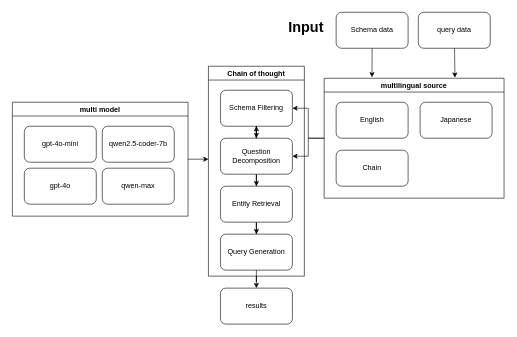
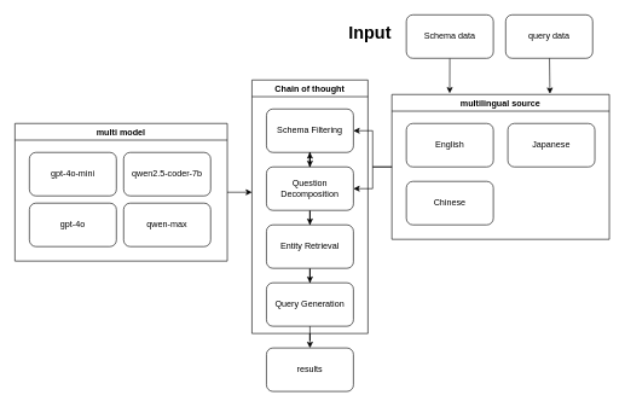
  <mxCell id="0" />
  <mxCell id="1" parent="0" />
  <mxCell id="2" style="edgeStyle=orthogonalEdgeStyle;rounded=0;orthogonalLoop=1;jettySize=auto;html=1;entryX=1;entryY=0.5;entryDx=0;entryDy=0;" parent="1" source="4" target="17" edge="1"><mxGeometry relative="1" as="geometry" /></mxCell>
  <mxCell id="3" style="edgeStyle=orthogonalEdgeStyle;rounded=0;orthogonalLoop=1;jettySize=auto;html=1;entryX=1;entryY=0.5;entryDx=0;entryDy=0;" parent="1" source="4" target="14" edge="1"><mxGeometry relative="1" as="geometry" /></mxCell>
  <mxCell id="4" value="multilingual source" style="swimlane;whiteSpace=wrap;html=1;" parent="1" vertex="1"><mxGeometry x="540" y="130" width="300" height="200" as="geometry" /></mxCell>
  <mxCell id="5" value="English" style="rounded=1;whiteSpace=wrap;html=1;" parent="4" vertex="1"><mxGeometry x="20" y="40" width="120" height="60" as="geometry" /></mxCell>
- <mxCell id="6" value="Chain" style="rounded=1;whiteSpace=wrap;html=1;" parent="4" vertex="1"><mxGeometry x="20" y="120" width="120" height="60" as="geometry" /></mxCell>
+ <mxCell id="6" value="Chinese" style="rounded=1;whiteSpace=wrap;html=1;" parent="4" vertex="1"><mxGeometry x="20" y="120" width="120" height="60" as="geometry" /></mxCell>
  <mxCell id="7" value="Japanese" style="rounded=1;whiteSpace=wrap;html=1;" parent="4" vertex="1"><mxGeometry x="160" y="40" width="120" height="60" as="geometry" /></mxCell>
  <mxCell id="8" style="rounded=0;orthogonalLoop=1;jettySize=auto;html=1;entryX=0.266;entryY=-0.008;entryDx=0;entryDy=0;entryPerimeter=0;" parent="1" source="9" edge="1" target="4"><mxGeometry relative="1" as="geometry"><mxPoint x="627" y="210" as="targetPoint" /></mxGeometry></mxCell>
  <mxCell id="9" value="Schema data" style="rounded=1;whiteSpace=wrap;html=1;" parent="1" vertex="1"><mxGeometry x="560" y="20" width="120" height="60" as="geometry" /></mxCell>
  <mxCell id="10" value="query data" style="rounded=1;whiteSpace=wrap;html=1;" parent="1" vertex="1"><mxGeometry x="697" y="20" width="120" height="60" as="geometry" /></mxCell>
  <mxCell id="11" style="rounded=0;orthogonalLoop=1;jettySize=auto;html=1;entryX=0.727;entryY=-0.005;entryDx=0;entryDy=0;entryPerimeter=0;" parent="1" source="10" target="4" edge="1"><mxGeometry relative="1" as="geometry"><mxPoint x="757" y="210" as="targetPoint" /></mxGeometry></mxCell>
  <mxCell id="12" value="Chain of thought" style="swimlane;whiteSpace=wrap;html=1;" parent="1" vertex="1"><mxGeometry x="347" y="110" width="160" height="350" as="geometry" /></mxCell>
  <mxCell id="13" value="" style="edgeStyle=orthogonalEdgeStyle;rounded=0;orthogonalLoop=1;jettySize=auto;html=1;" parent="12" source="14" target="17" edge="1"><mxGeometry relative="1" as="geometry" /></mxCell>
  <mxCell id="14" value="Schema Filtering" style="rounded=1;whiteSpace=wrap;html=1;" parent="12" vertex="1"><mxGeometry x="20" y="40" width="120" height="60" as="geometry" /></mxCell>
  <mxCell id="15" value="" style="edgeStyle=orthogonalEdgeStyle;rounded=0;orthogonalLoop=1;jettySize=auto;html=1;" parent="12" source="17" target="19" edge="1"><mxGeometry relative="1" as="geometry" /></mxCell>
  <mxCell id="16" style="edgeStyle=orthogonalEdgeStyle;rounded=0;orthogonalLoop=1;jettySize=auto;html=1;" parent="12" source="17" target="14" edge="1"><mxGeometry relative="1" as="geometry" /></mxCell>
  <mxCell id="17" value="Question Decomposition" style="rounded=1;whiteSpace=wrap;html=1;" parent="12" vertex="1"><mxGeometry x="20" y="120" width="120" height="60" as="geometry" /></mxCell>
  <mxCell id="18" value="" style="edgeStyle=orthogonalEdgeStyle;rounded=0;orthogonalLoop=1;jettySize=auto;html=1;" parent="12" source="19" target="20" edge="1"><mxGeometry relative="1" as="geometry" /></mxCell>
  <mxCell id="19" value="Entity Retrieval" style="rounded=1;whiteSpace=wrap;html=1;" parent="12" vertex="1"><mxGeometry x="20" y="200" width="120" height="60" as="geometry" /></mxCell>
  <mxCell id="20" value="Query Generation" style="rounded=1;whiteSpace=wrap;html=1;" parent="12" vertex="1"><mxGeometry x="20" y="280" width="120" height="60" as="geometry" /></mxCell>
  <mxCell id="21" style="edgeStyle=orthogonalEdgeStyle;rounded=0;orthogonalLoop=1;jettySize=auto;html=1;" parent="1" source="22" edge="1"><mxGeometry relative="1" as="geometry"><mxPoint x="347" y="265" as="targetPoint" /></mxGeometry></mxCell>
  <mxCell id="22" value="multi model" style="swimlane;whiteSpace=wrap;html=1;" parent="1" vertex="1"><mxGeometry y="170" width="293" height="190" as="geometry" x="20" /></mxCell>
  <mxCell id="23" value="gpt-4o-mini" style="rounded=1;whiteSpace=wrap;html=1;" parent="22" vertex="1"><mxGeometry x="20" y="40" width="120" height="60" as="geometry" /></mxCell>
  <mxCell id="24" value="gpt-4o" style="rounded=1;whiteSpace=wrap;html=1;" parent="22" vertex="1"><mxGeometry x="20" y="110" width="120" height="60" as="geometry" /></mxCell>
  <mxCell id="25" value="qwen2.5-coder-7b" style="rounded=1;whiteSpace=wrap;html=1;" parent="22" vertex="1"><mxGeometry x="150" y="40" width="120" height="60" as="geometry" /></mxCell>
  <mxCell id="26" value="qwen-max" style="rounded=1;whiteSpace=wrap;html=1;" parent="22" vertex="1"><mxGeometry x="150" y="110" width="120" height="60" as="geometry" /></mxCell>
  <mxCell id="27" value="results" style="rounded=1;whiteSpace=wrap;html=1;" parent="1" vertex="1"><mxGeometry x="367" y="480" width="120" height="60" as="geometry" /></mxCell>
  <mxCell id="28" style="edgeStyle=orthogonalEdgeStyle;rounded=0;orthogonalLoop=1;jettySize=auto;html=1;entryX=0.5;entryY=0;entryDx=0;entryDy=0;" parent="1" source="20" target="27" edge="1"><mxGeometry relative="1" as="geometry"><mxPoint x="427" y="560" as="targetPoint" /></mxGeometry></mxCell>
  <mxCell id="29" value="Input" style="text;html=1;align=center;verticalAlign=middle;whiteSpace=wrap;rounded=0;fontStyle=1;fontSize=24;" parent="1" vertex="1"><mxGeometry x="480" y="30" width="60" height="30" as="geometry" /></mxCell>
